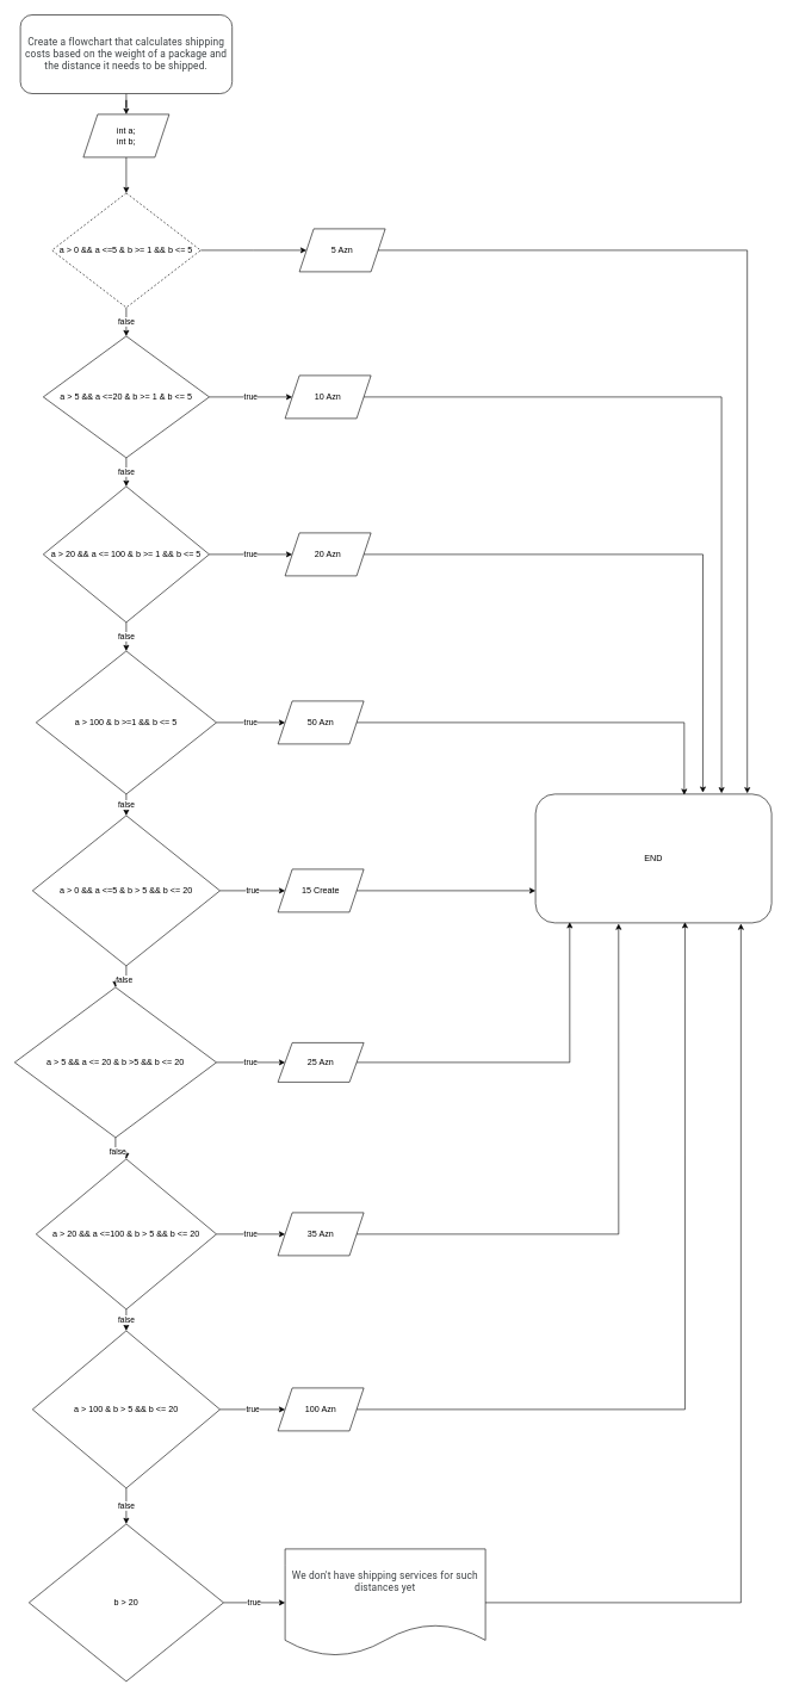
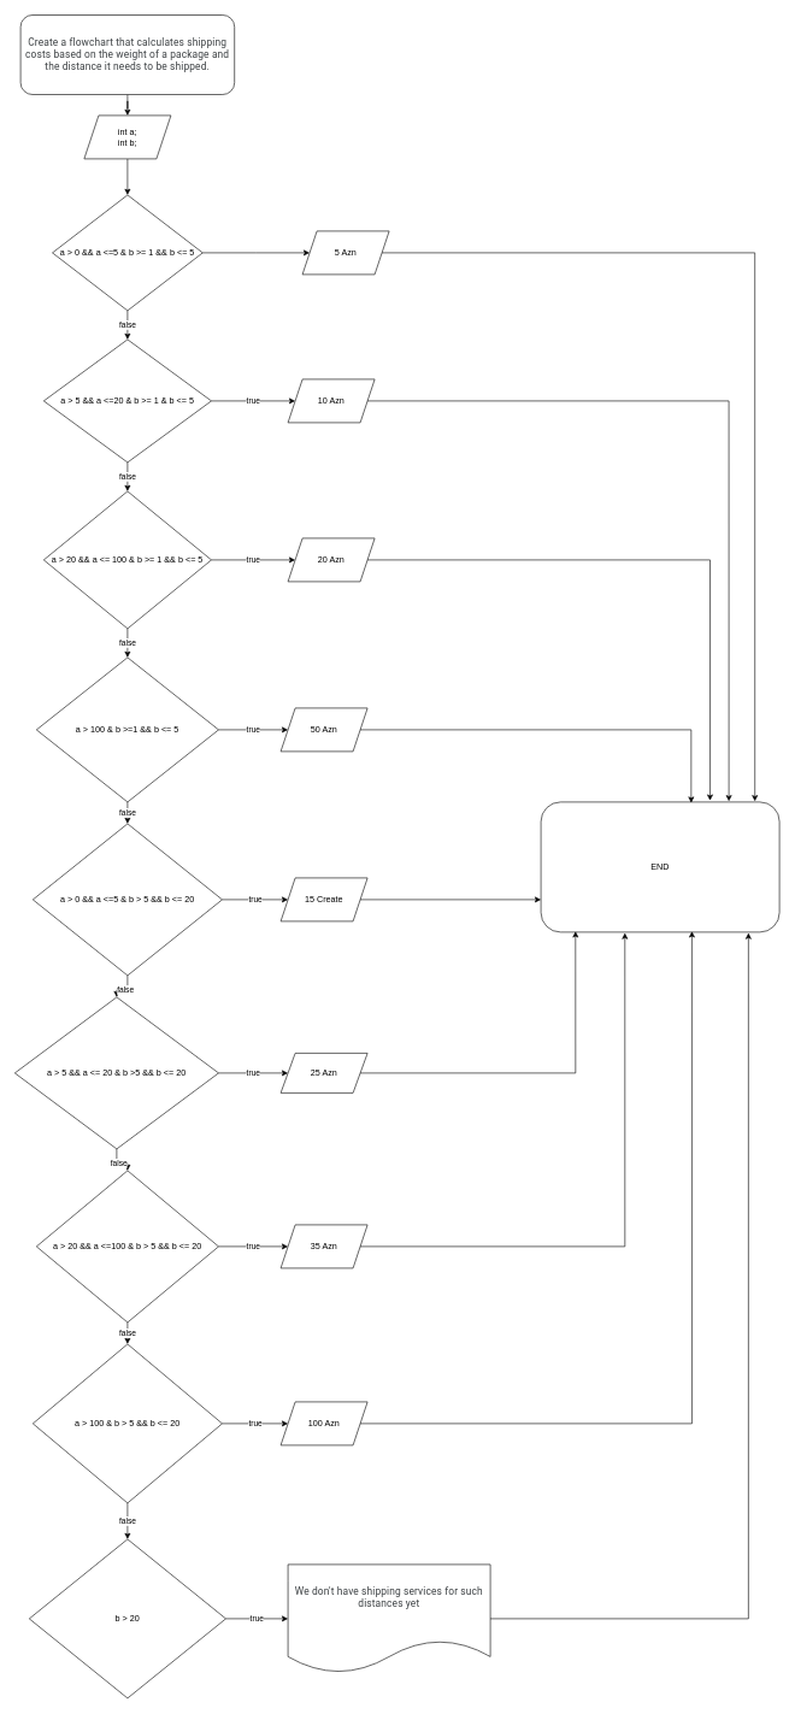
  <mxCell id="0" />
  <mxCell id="1" parent="0" />
  <mxCell id="2" style="edgeStyle=orthogonalEdgeStyle;rounded=0;orthogonalLoop=1;jettySize=auto;html=1;" edge="1" parent="1" source="3" target="5"><mxGeometry relative="1" as="geometry"><mxPoint x="176" y="169" as="targetPoint" /></mxGeometry></mxCell>
  <mxCell id="3" value="&lt;span style=&quot;color: rgb(60, 64, 67); font-family: Roboto, Arial, sans-serif; font-size: 14px; letter-spacing: 0.2px; text-align: start;&quot;&gt;Create a flowchart that calculates shipping costs based on the weight of a package and the distance it needs to be shipped.&lt;/span&gt;" style="rounded=1;whiteSpace=wrap;html=1;" vertex="1" parent="1"><mxGeometry x="28" y="20" width="296" height="110" as="geometry" /></mxCell>
  <mxCell id="4" style="edgeStyle=orthogonalEdgeStyle;rounded=0;orthogonalLoop=1;jettySize=auto;html=1;" edge="1" parent="1" source="5" target="8"><mxGeometry relative="1" as="geometry"><mxPoint x="176" y="269" as="targetPoint" /></mxGeometry></mxCell>
  <mxCell id="5" value="int a;&lt;div&gt;int b;&lt;/div&gt;" style="shape=parallelogram;perimeter=parallelogramPerimeter;whiteSpace=wrap;html=1;fixedSize=1;" vertex="1" parent="1"><mxGeometry x="116" y="159" width="120" height="60" as="geometry" /></mxCell>
  <mxCell id="6" style="edgeStyle=orthogonalEdgeStyle;rounded=0;orthogonalLoop=1;jettySize=auto;html=1;" edge="1" parent="1" source="8"><mxGeometry relative="1" as="geometry"><mxPoint x="428" y="349" as="targetPoint" /></mxGeometry></mxCell>
  <mxCell id="7" value="false" style="edgeStyle=orthogonalEdgeStyle;rounded=0;orthogonalLoop=1;jettySize=auto;html=1;exitX=0.5;exitY=1;exitDx=0;exitDy=0;" edge="1" parent="1" source="8" target="12"><mxGeometry relative="1" as="geometry"><mxPoint x="176" y="489" as="targetPoint" /></mxGeometry></mxCell>
- <mxCell id="8" value="a &amp;gt; 0 &amp;amp;&amp;amp; a &amp;lt;=5 &amp;amp; b &amp;gt;= 1 &amp;amp;&amp;amp; b &amp;lt;= 5" style="rhombus;whiteSpace=wrap;html=1;dashed=1;" vertex="1" parent="1"><mxGeometry x="72" y="269" width="208" height="160" as="geometry" /></mxCell>
+ <mxCell id="8" value="a &amp;gt; 0 &amp;amp;&amp;amp; a &amp;lt;=5 &amp;amp; b &amp;gt;= 1 &amp;amp;&amp;amp; b &amp;lt;= 5" style="rhombus;whiteSpace=wrap;html=1;" vertex="1" parent="1"><mxGeometry x="72" y="269" width="208" height="160" as="geometry" /></mxCell>
  <mxCell id="9" value="5 Azn" style="shape=parallelogram;perimeter=parallelogramPerimeter;whiteSpace=wrap;html=1;fixedSize=1;" vertex="1" parent="1"><mxGeometry x="418" y="319" width="120" height="60" as="geometry" /></mxCell>
  <mxCell id="10" value="true" style="edgeStyle=orthogonalEdgeStyle;rounded=0;orthogonalLoop=1;jettySize=auto;html=1;" edge="1" parent="1" source="12" target="13"><mxGeometry relative="1" as="geometry"><mxPoint x="418" y="554" as="targetPoint" /></mxGeometry></mxCell>
  <mxCell id="11" value="false" style="edgeStyle=orthogonalEdgeStyle;rounded=0;orthogonalLoop=1;jettySize=auto;html=1;" edge="1" parent="1" source="12" target="16"><mxGeometry relative="1" as="geometry" /></mxCell>
  <mxCell id="12" value="a &amp;gt; 5 &amp;amp;&amp;amp; a &amp;lt;=20 &amp;amp; b &amp;gt;= 1 &amp;amp; b &amp;lt;= 5" style="rhombus;whiteSpace=wrap;html=1;" vertex="1" parent="1"><mxGeometry x="60" y="469" width="232" height="170" as="geometry" /></mxCell>
  <mxCell id="13" value="10 Azn" style="shape=parallelogram;perimeter=parallelogramPerimeter;whiteSpace=wrap;html=1;fixedSize=1;" vertex="1" parent="1"><mxGeometry x="398" y="524" width="120" height="60" as="geometry" /></mxCell>
  <mxCell id="14" value="true" style="edgeStyle=orthogonalEdgeStyle;rounded=0;orthogonalLoop=1;jettySize=auto;html=1;" edge="1" parent="1" source="16" target="17"><mxGeometry relative="1" as="geometry"><mxPoint x="398" y="774" as="targetPoint" /></mxGeometry></mxCell>
  <mxCell id="15" value="false" style="edgeStyle=orthogonalEdgeStyle;rounded=0;orthogonalLoop=1;jettySize=auto;html=1;" edge="1" parent="1" source="16" target="20"><mxGeometry relative="1" as="geometry" /></mxCell>
  <mxCell id="16" value="a &amp;gt; 20 &amp;amp;&amp;amp; a &amp;lt;= 100 &amp;amp; b &amp;gt;= 1 &amp;amp;&amp;amp; b &amp;lt;= 5" style="rhombus;whiteSpace=wrap;html=1;" vertex="1" parent="1"><mxGeometry x="60" y="679" width="232" height="190" as="geometry" /></mxCell>
  <mxCell id="17" value="20 Azn" style="shape=parallelogram;perimeter=parallelogramPerimeter;whiteSpace=wrap;html=1;fixedSize=1;" vertex="1" parent="1"><mxGeometry x="398" y="744" width="120" height="60" as="geometry" /></mxCell>
  <mxCell id="18" value="true" style="edgeStyle=orthogonalEdgeStyle;rounded=0;orthogonalLoop=1;jettySize=auto;html=1;" edge="1" parent="1" source="20" target="21"><mxGeometry relative="1" as="geometry"><mxPoint x="408" y="999" as="targetPoint" /></mxGeometry></mxCell>
  <mxCell id="19" value="false" style="edgeStyle=orthogonalEdgeStyle;rounded=0;orthogonalLoop=1;jettySize=auto;html=1;" edge="1" parent="1" source="20" target="24"><mxGeometry relative="1" as="geometry" /></mxCell>
  <mxCell id="20" value="a &amp;gt; 100 &amp;amp; b &amp;gt;=1 &amp;amp;&amp;amp; b &amp;lt;= 5" style="rhombus;whiteSpace=wrap;html=1;" vertex="1" parent="1"><mxGeometry x="50" y="909" width="252" height="200" as="geometry" /></mxCell>
  <mxCell id="21" value="50 Azn" style="shape=parallelogram;perimeter=parallelogramPerimeter;whiteSpace=wrap;html=1;fixedSize=1;" vertex="1" parent="1"><mxGeometry x="388" y="979" width="120" height="60" as="geometry" /></mxCell>
  <mxCell id="22" value="true" style="edgeStyle=orthogonalEdgeStyle;rounded=0;orthogonalLoop=1;jettySize=auto;html=1;" edge="1" parent="1" source="24" target="25"><mxGeometry relative="1" as="geometry"><mxPoint x="398" y="1244" as="targetPoint" /></mxGeometry></mxCell>
  <mxCell id="23" value="false" style="edgeStyle=orthogonalEdgeStyle;rounded=0;orthogonalLoop=1;jettySize=auto;html=1;" edge="1" parent="1" source="24" target="28"><mxGeometry relative="1" as="geometry" /></mxCell>
  <mxCell id="24" value="a &amp;gt; 0 &amp;amp;&amp;amp; a &amp;lt;=5 &amp;amp; b &amp;gt; 5 &amp;amp;&amp;amp; b &amp;lt;= 20" style="rhombus;whiteSpace=wrap;html=1;" vertex="1" parent="1"><mxGeometry x="45" y="1139" width="262" height="210" as="geometry" /></mxCell>
  <mxCell id="25" value="15 Create" style="shape=parallelogram;perimeter=parallelogramPerimeter;whiteSpace=wrap;html=1;fixedSize=1;" vertex="1" parent="1"><mxGeometry x="388" y="1214" width="120" height="60" as="geometry" /></mxCell>
  <mxCell id="26" value="true" style="edgeStyle=orthogonalEdgeStyle;rounded=0;orthogonalLoop=1;jettySize=auto;html=1;" edge="1" parent="1" source="28" target="29"><mxGeometry relative="1" as="geometry"><mxPoint x="408" y="1484" as="targetPoint" /></mxGeometry></mxCell>
  <mxCell id="27" value="false" style="edgeStyle=orthogonalEdgeStyle;rounded=0;orthogonalLoop=1;jettySize=auto;html=1;" edge="1" parent="1" source="28" target="32"><mxGeometry relative="1" as="geometry" /></mxCell>
  <mxCell id="28" value="a &amp;gt; 5 &amp;amp;&amp;amp; a &amp;lt;= 20 &amp;amp; b &amp;gt;5 &amp;amp;&amp;amp; b &amp;lt;= 20" style="rhombus;whiteSpace=wrap;html=1;" vertex="1" parent="1"><mxGeometry x="20" y="1379" width="282" height="210" as="geometry" /></mxCell>
  <mxCell id="29" value="25 Azn" style="shape=parallelogram;perimeter=parallelogramPerimeter;whiteSpace=wrap;html=1;fixedSize=1;" vertex="1" parent="1"><mxGeometry x="388" y="1456.5" width="120" height="55" as="geometry" /></mxCell>
  <mxCell id="30" value="true" style="edgeStyle=orthogonalEdgeStyle;rounded=0;orthogonalLoop=1;jettySize=auto;html=1;" edge="1" parent="1" source="32" target="33"><mxGeometry relative="1" as="geometry"><mxPoint x="408" y="1724" as="targetPoint" /></mxGeometry></mxCell>
  <mxCell id="31" value="false" style="edgeStyle=orthogonalEdgeStyle;rounded=0;orthogonalLoop=1;jettySize=auto;html=1;" edge="1" parent="1" source="32"><mxGeometry relative="1" as="geometry"><mxPoint x="176" y="1859" as="targetPoint" /></mxGeometry></mxCell>
  <mxCell id="32" value="a &amp;gt; 20 &amp;amp;&amp;amp; a &amp;lt;=100 &amp;amp; b &amp;gt; 5 &amp;amp;&amp;amp; b &amp;lt;= 20" style="rhombus;whiteSpace=wrap;html=1;" vertex="1" parent="1"><mxGeometry x="50" y="1619" width="252" height="210" as="geometry" /></mxCell>
  <mxCell id="33" value="35 Azn" style="shape=parallelogram;perimeter=parallelogramPerimeter;whiteSpace=wrap;html=1;fixedSize=1;" vertex="1" parent="1"><mxGeometry x="388" y="1694" width="120" height="60" as="geometry" /></mxCell>
  <mxCell id="34" value="true" style="edgeStyle=orthogonalEdgeStyle;rounded=0;orthogonalLoop=1;jettySize=auto;html=1;" edge="1" parent="1" source="36" target="37"><mxGeometry relative="1" as="geometry"><mxPoint x="408" y="1969" as="targetPoint" /></mxGeometry></mxCell>
  <mxCell id="35" value="false" style="edgeStyle=orthogonalEdgeStyle;rounded=0;orthogonalLoop=1;jettySize=auto;html=1;" edge="1" parent="1" source="36" target="39"><mxGeometry relative="1" as="geometry" /></mxCell>
  <mxCell id="36" value="a &amp;gt; 100 &amp;amp; b &amp;gt; 5 &amp;amp;&amp;amp; b &amp;lt;= 20" style="rhombus;whiteSpace=wrap;html=1;" vertex="1" parent="1"><mxGeometry x="45" y="1859" width="262" height="220" as="geometry" /></mxCell>
  <mxCell id="37" value="100 Azn" style="shape=parallelogram;perimeter=parallelogramPerimeter;whiteSpace=wrap;html=1;fixedSize=1;" vertex="1" parent="1"><mxGeometry x="388" y="1939" width="120" height="60" as="geometry" /></mxCell>
  <mxCell id="38" value="true" style="edgeStyle=orthogonalEdgeStyle;rounded=0;orthogonalLoop=1;jettySize=auto;html=1;" edge="1" parent="1" source="39" target="40"><mxGeometry relative="1" as="geometry"><mxPoint x="448" y="2239" as="targetPoint" /></mxGeometry></mxCell>
  <mxCell id="39" value="b &amp;gt; 20" style="rhombus;whiteSpace=wrap;html=1;" vertex="1" parent="1"><mxGeometry x="40" y="2129" width="272" height="220" as="geometry" /></mxCell>
  <mxCell id="40" value="&#10;&lt;span style=&quot;color: rgb(60, 64, 67); font-family: Roboto, Arial, sans-serif; font-size: 14px; font-style: normal; font-variant-ligatures: normal; font-variant-caps: normal; font-weight: 400; letter-spacing: 0.2px; orphans: 2; text-align: start; text-indent: 0px; text-transform: none; widows: 2; word-spacing: 0px; -webkit-text-stroke-width: 0px; white-space: normal; text-decoration-thickness: initial; text-decoration-style: initial; text-decoration-color: initial; display: inline !important; float: none;&quot;&gt;We don't have shipping services for such distances yet&lt;/span&gt;&#10;&#10;" style="shape=document;whiteSpace=wrap;html=1;boundedLbl=1;" vertex="1" parent="1"><mxGeometry x="398" y="2164" width="280" height="150" as="geometry" /></mxCell>
  <mxCell id="41" value="END" style="rounded=1;whiteSpace=wrap;html=1;" vertex="1" parent="1"><mxGeometry x="748" y="1109" width="330" height="180" as="geometry" /></mxCell>
  <mxCell id="42" style="edgeStyle=orthogonalEdgeStyle;rounded=0;orthogonalLoop=1;jettySize=auto;html=1;entryX=0.897;entryY=-0.006;entryDx=0;entryDy=0;entryPerimeter=0;" edge="1" parent="1" source="9" target="41"><mxGeometry relative="1" as="geometry" /></mxCell>
  <mxCell id="43" style="edgeStyle=orthogonalEdgeStyle;rounded=0;orthogonalLoop=1;jettySize=auto;html=1;entryX=0.788;entryY=-0.006;entryDx=0;entryDy=0;entryPerimeter=0;" edge="1" parent="1" source="13" target="41"><mxGeometry relative="1" as="geometry" /></mxCell>
  <mxCell id="44" style="edgeStyle=orthogonalEdgeStyle;rounded=0;orthogonalLoop=1;jettySize=auto;html=1;entryX=0.709;entryY=-0.011;entryDx=0;entryDy=0;entryPerimeter=0;" edge="1" parent="1" source="17" target="41"><mxGeometry relative="1" as="geometry" /></mxCell>
  <mxCell id="45" style="edgeStyle=orthogonalEdgeStyle;rounded=0;orthogonalLoop=1;jettySize=auto;html=1;entryX=0.63;entryY=0.006;entryDx=0;entryDy=0;entryPerimeter=0;" edge="1" parent="1" source="21" target="41"><mxGeometry relative="1" as="geometry" /></mxCell>
  <mxCell id="46" style="edgeStyle=orthogonalEdgeStyle;rounded=0;orthogonalLoop=1;jettySize=auto;html=1;entryX=0;entryY=0.75;entryDx=0;entryDy=0;" edge="1" parent="1" source="25" target="41"><mxGeometry relative="1" as="geometry"><mxPoint x="738" y="1244" as="targetPoint" /></mxGeometry></mxCell>
  <mxCell id="47" style="edgeStyle=orthogonalEdgeStyle;rounded=0;orthogonalLoop=1;jettySize=auto;html=1;entryX=0.145;entryY=0.994;entryDx=0;entryDy=0;entryPerimeter=0;" edge="1" parent="1" source="29" target="41"><mxGeometry relative="1" as="geometry" /></mxCell>
  <mxCell id="48" style="edgeStyle=orthogonalEdgeStyle;rounded=0;orthogonalLoop=1;jettySize=auto;html=1;entryX=0.352;entryY=1.006;entryDx=0;entryDy=0;entryPerimeter=0;" edge="1" parent="1" source="33" target="41"><mxGeometry relative="1" as="geometry" /></mxCell>
  <mxCell id="49" style="edgeStyle=orthogonalEdgeStyle;rounded=0;orthogonalLoop=1;jettySize=auto;html=1;entryX=0.633;entryY=0.994;entryDx=0;entryDy=0;entryPerimeter=0;" edge="1" parent="1" source="37" target="41"><mxGeometry relative="1" as="geometry" /></mxCell>
  <mxCell id="50" style="edgeStyle=orthogonalEdgeStyle;rounded=0;orthogonalLoop=1;jettySize=auto;html=1;entryX=0.87;entryY=1.006;entryDx=0;entryDy=0;entryPerimeter=0;" edge="1" parent="1" source="40" target="41"><mxGeometry relative="1" as="geometry" /></mxCell>
